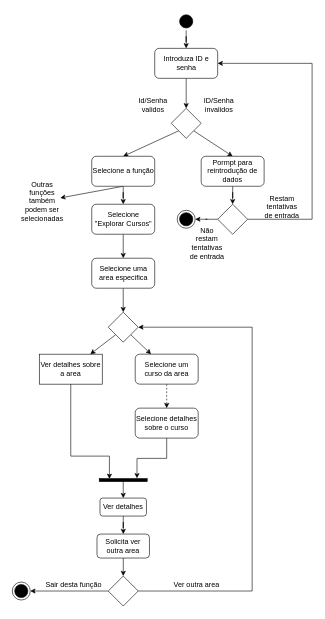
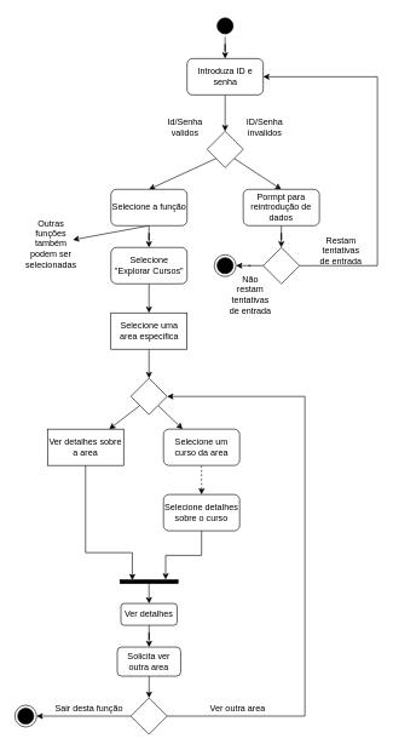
  <mxCell id="0" />
  <mxCell id="1" parent="0" />
  <mxCell id="2" style="edgeStyle=orthogonalEdgeStyle;rounded=0;orthogonalLoop=1;jettySize=auto;html=1;exitX=0.5;exitY=1;exitDx=0;exitDy=0;" edge="1" parent="1" source="3" target="7"><mxGeometry relative="1" as="geometry" /></mxCell>
  <mxCell id="3" value="Introduza ID e senha" style="rounded=1;whiteSpace=wrap;html=1;" vertex="1" parent="1"><mxGeometry x="257.5" y="80" width="105" height="50" as="geometry" /></mxCell>
  <mxCell id="4" value="Id/Senha validos" style="text;html=1;align=center;verticalAlign=middle;whiteSpace=wrap;rounded=0;" vertex="1" parent="1"><mxGeometry x="225" y="160" width="60" height="30" as="geometry" /></mxCell>
  <mxCell id="5" style="rounded=0;orthogonalLoop=1;jettySize=auto;html=1;exitX=1;exitY=1;exitDx=0;exitDy=0;entryX=0.5;entryY=0;entryDx=0;entryDy=0;" edge="1" parent="1" source="7" target="12"><mxGeometry relative="1" as="geometry" /></mxCell>
  <mxCell id="6" style="rounded=0;orthogonalLoop=1;jettySize=auto;html=1;exitX=0;exitY=1;exitDx=0;exitDy=0;entryX=0.5;entryY=0;entryDx=0;entryDy=0;" edge="1" parent="1" source="7" target="21"><mxGeometry relative="1" as="geometry" /></mxCell>
  <mxCell id="7" value="" style="rhombus;whiteSpace=wrap;html=1;" vertex="1" parent="1"><mxGeometry x="285" y="180" width="50" height="50" as="geometry" /></mxCell>
  <mxCell id="8" style="edgeStyle=orthogonalEdgeStyle;rounded=0;orthogonalLoop=1;jettySize=auto;html=1;exitX=1;exitY=0.5;exitDx=0;exitDy=0;entryX=1;entryY=0.5;entryDx=0;entryDy=0;" edge="1" parent="1" source="10" target="3"><mxGeometry relative="1" as="geometry"><Array as="points"><mxPoint x="520" y="365" /><mxPoint x="520" y="105" /></Array></mxGeometry></mxCell>
  <mxCell id="9" style="edgeStyle=orthogonalEdgeStyle;rounded=0;orthogonalLoop=1;jettySize=auto;html=1;entryX=1;entryY=0.5;entryDx=0;entryDy=0;" edge="1" parent="1" source="10" target="13"><mxGeometry relative="1" as="geometry" /></mxCell>
  <mxCell id="10" value="" style="rhombus;whiteSpace=wrap;html=1;" vertex="1" parent="1"><mxGeometry x="362.5" y="340" width="50" height="50" as="geometry" /></mxCell>
  <mxCell id="11" style="edgeStyle=orthogonalEdgeStyle;rounded=0;orthogonalLoop=1;jettySize=auto;html=1;exitX=0.5;exitY=1;exitDx=0;exitDy=0;" edge="1" parent="1" source="12" target="10"><mxGeometry relative="1" as="geometry" /></mxCell>
  <mxCell id="12" value="Pormpt para reintrodução de dados" style="rounded=1;whiteSpace=wrap;html=1;" vertex="1" parent="1"><mxGeometry x="335" y="260" width="105" height="50" as="geometry" /></mxCell>
  <mxCell id="13" value="" style="ellipse;html=1;shape=endState;fillColor=strokeColor;" vertex="1" parent="1"><mxGeometry x="295" y="350" width="30" height="30" as="geometry" /></mxCell>
  <mxCell id="14" value="ID/Senha invalidos" style="text;html=1;align=center;verticalAlign=middle;whiteSpace=wrap;rounded=0;" vertex="1" parent="1"><mxGeometry x="335" y="160" width="60" height="30" as="geometry" /></mxCell>
  <mxCell id="15" value="Restam tentativas de entrada" style="text;html=1;align=center;verticalAlign=middle;whiteSpace=wrap;rounded=0;" vertex="1" parent="1"><mxGeometry x="440" y="330" width="60" height="30" as="geometry" /></mxCell>
  <mxCell id="16" value="Não restam tentativas de entrada" style="text;html=1;align=center;verticalAlign=middle;whiteSpace=wrap;rounded=0;" vertex="1" parent="1"><mxGeometry x="315" y="390" width="60" height="30" as="geometry" /></mxCell>
  <mxCell id="17" style="edgeStyle=orthogonalEdgeStyle;rounded=0;orthogonalLoop=1;jettySize=auto;html=1;exitX=0.5;exitY=1;exitDx=0;exitDy=0;" edge="1" parent="1" source="18" target="3"><mxGeometry relative="1" as="geometry" /></mxCell>
  <mxCell id="18" value="" style="ellipse;html=1;shape=startState;fillColor=#000000;strokeColor=#000000;" vertex="1" parent="1"><mxGeometry x="295" y="20" width="30" height="30" as="geometry" /></mxCell>
  <mxCell id="19" style="edgeStyle=orthogonalEdgeStyle;rounded=0;orthogonalLoop=1;jettySize=auto;html=1;exitX=0.5;exitY=1;exitDx=0;exitDy=0;" edge="1" parent="1" source="21" target="24"><mxGeometry relative="1" as="geometry" /></mxCell>
  <mxCell id="20" style="rounded=0;orthogonalLoop=1;jettySize=auto;html=1;exitX=0.5;exitY=1;exitDx=0;exitDy=0;" edge="1" parent="1" source="21" target="22"><mxGeometry relative="1" as="geometry" /></mxCell>
  <mxCell id="21" value="Selecione a função" style="rounded=1;whiteSpace=wrap;html=1;" vertex="1" parent="1"><mxGeometry x="152.5" y="260" width="105" height="50" as="geometry" /></mxCell>
  <mxCell id="22" value="Outras funções também podem ser selecionadas" style="text;html=1;align=center;verticalAlign=middle;whiteSpace=wrap;rounded=0;" vertex="1" parent="1"><mxGeometry x="40" y="320" width="60" height="30" as="geometry" /></mxCell>
  <mxCell id="23" style="edgeStyle=orthogonalEdgeStyle;rounded=0;orthogonalLoop=1;jettySize=auto;html=1;exitX=0.5;exitY=1;exitDx=0;exitDy=0;entryX=0.5;entryY=0;entryDx=0;entryDy=0;" edge="1" parent="1" source="24" target="26"><mxGeometry relative="1" as="geometry" /></mxCell>
  <mxCell id="24" value="Selecione &quot;Explorar Cursos&quot;" style="rounded=1;whiteSpace=wrap;html=1;" vertex="1" parent="1"><mxGeometry x="152.5" y="340" width="105" height="50" as="geometry" /></mxCell>
  <mxCell id="25" style="edgeStyle=orthogonalEdgeStyle;rounded=0;orthogonalLoop=1;jettySize=auto;html=1;exitX=0.5;exitY=1;exitDx=0;exitDy=0;" edge="1" parent="1" source="26" target="36"><mxGeometry relative="1" as="geometry" /></mxCell>
- <mxCell id="26" value="Selecione uma area especifica" style="rounded=1;whiteSpace=wrap;html=1;" vertex="1" parent="1"><mxGeometry x="152.5" y="430" width="105" height="50" as="geometry" /></mxCell>
+ <mxCell id="26" value="Selecione uma area especifica" style="whiteSpace=wrap;html=1;rounded=0;" vertex="1" parent="1"><mxGeometry x="152.5" y="430" width="105" height="50" as="geometry" /></mxCell>
  <mxCell id="27" value="Ver detalhes sobre a area" style="whiteSpace=wrap;html=1;rounded=0;" vertex="1" parent="1"><mxGeometry x="65" y="590" width="105" height="50" as="geometry" /></mxCell>
  <mxCell id="28" style="edgeStyle=orthogonalEdgeStyle;rounded=0;orthogonalLoop=1;jettySize=auto;html=1;exitX=0.5;exitY=1;exitDx=0;exitDy=0;dashed=1;" edge="1" parent="1" source="29" target="37"><mxGeometry relative="1" as="geometry" /></mxCell>
  <mxCell id="29" value="Selecione um curso da area" style="rounded=1;whiteSpace=wrap;html=1;" vertex="1" parent="1"><mxGeometry x="225" y="590" width="105" height="50" as="geometry" /></mxCell>
  <mxCell id="30" style="edgeStyle=orthogonalEdgeStyle;rounded=0;orthogonalLoop=1;jettySize=auto;html=1;exitX=0;exitY=0.5;exitDx=0;exitDy=0;entryX=1;entryY=0.5;entryDx=0;entryDy=0;" edge="1" parent="1" source="32" target="33"><mxGeometry relative="1" as="geometry" /></mxCell>
  <mxCell id="31" style="edgeStyle=orthogonalEdgeStyle;rounded=0;orthogonalLoop=1;jettySize=auto;html=1;exitX=1;exitY=0.5;exitDx=0;exitDy=0;entryX=1;entryY=0.5;entryDx=0;entryDy=0;" edge="1" parent="1" source="32" target="36"><mxGeometry relative="1" as="geometry"><Array as="points"><mxPoint x="420" y="985" /><mxPoint x="420" y="545" /></Array></mxGeometry></mxCell>
  <mxCell id="32" value="" style="rhombus;whiteSpace=wrap;html=1;" vertex="1" parent="1"><mxGeometry x="180" y="960" width="50" height="50" as="geometry" /></mxCell>
  <mxCell id="33" value="" style="ellipse;html=1;shape=endState;fillColor=strokeColor;" vertex="1" parent="1"><mxGeometry x="20" y="970" width="30" height="30" as="geometry" /></mxCell>
  <mxCell id="34" style="rounded=0;orthogonalLoop=1;jettySize=auto;html=1;exitX=0;exitY=1;exitDx=0;exitDy=0;" edge="1" parent="1" source="36" target="27"><mxGeometry relative="1" as="geometry" /></mxCell>
  <mxCell id="35" style="rounded=0;orthogonalLoop=1;jettySize=auto;html=1;exitX=1;exitY=1;exitDx=0;exitDy=0;" edge="1" parent="1" source="36" target="29"><mxGeometry relative="1" as="geometry" /></mxCell>
  <mxCell id="36" value="" style="rhombus;whiteSpace=wrap;html=1;" vertex="1" parent="1"><mxGeometry x="180" y="520" width="50" height="50" as="geometry" /></mxCell>
  <mxCell id="37" value="Selecione detalhes sobre o curso" style="rounded=1;whiteSpace=wrap;html=1;" vertex="1" parent="1"><mxGeometry x="225" y="680" width="105" height="50" as="geometry" /></mxCell>
  <mxCell id="38" style="edgeStyle=orthogonalEdgeStyle;rounded=0;orthogonalLoop=1;jettySize=auto;html=1;" edge="1" parent="1" source="39" target="46"><mxGeometry relative="1" as="geometry" /></mxCell>
  <mxCell id="39" value="" style="html=1;points=[];perimeter=orthogonalPerimeter;fillColor=strokeColor;rotation=90;" vertex="1" parent="1"><mxGeometry x="202.5" y="760" width="5" height="80" as="geometry" /></mxCell>
  <mxCell id="40" style="edgeStyle=orthogonalEdgeStyle;rounded=0;orthogonalLoop=1;jettySize=auto;html=1;exitX=0.5;exitY=1;exitDx=0;exitDy=0;entryX=0.1;entryY=0.788;entryDx=0;entryDy=0;entryPerimeter=0;" edge="1" parent="1" source="27" target="39"><mxGeometry relative="1" as="geometry"><Array as="points"><mxPoint x="118" y="760" /><mxPoint x="182" y="760" /></Array></mxGeometry></mxCell>
  <mxCell id="41" style="edgeStyle=orthogonalEdgeStyle;rounded=0;orthogonalLoop=1;jettySize=auto;html=1;exitX=0.5;exitY=1;exitDx=0;exitDy=0;entryX=-0.1;entryY=0.213;entryDx=0;entryDy=0;entryPerimeter=0;" edge="1" parent="1" source="37" target="39"><mxGeometry relative="1" as="geometry" /></mxCell>
  <mxCell id="42" style="edgeStyle=orthogonalEdgeStyle;rounded=0;orthogonalLoop=1;jettySize=auto;html=1;entryX=0.5;entryY=0;entryDx=0;entryDy=0;" edge="1" parent="1" source="43" target="32"><mxGeometry relative="1" as="geometry" /></mxCell>
  <mxCell id="43" value="Solicita ver outra area" style="rounded=1;whiteSpace=wrap;html=1;" vertex="1" parent="1"><mxGeometry x="161.25" y="890" width="87.5" height="40" as="geometry" /></mxCell>
  <mxCell id="44" value="Ver outra area" style="text;html=1;align=center;verticalAlign=middle;whiteSpace=wrap;rounded=0;" vertex="1" parent="1"><mxGeometry x="280" y="960" width="95" height="30" as="geometry" /></mxCell>
  <mxCell id="45" style="edgeStyle=orthogonalEdgeStyle;rounded=0;orthogonalLoop=1;jettySize=auto;html=1;" edge="1" parent="1" source="46" target="43"><mxGeometry relative="1" as="geometry" /></mxCell>
  <mxCell id="46" value="Ver detalhes" style="rounded=1;whiteSpace=wrap;html=1;" vertex="1" parent="1"><mxGeometry x="166.25" y="830" width="77.5" height="30" as="geometry" /></mxCell>
  <mxCell id="47" value="Sair desta função" style="text;html=1;align=center;verticalAlign=middle;whiteSpace=wrap;rounded=0;" vertex="1" parent="1"><mxGeometry x="65" y="960" width="115" height="30" as="geometry" /></mxCell>
